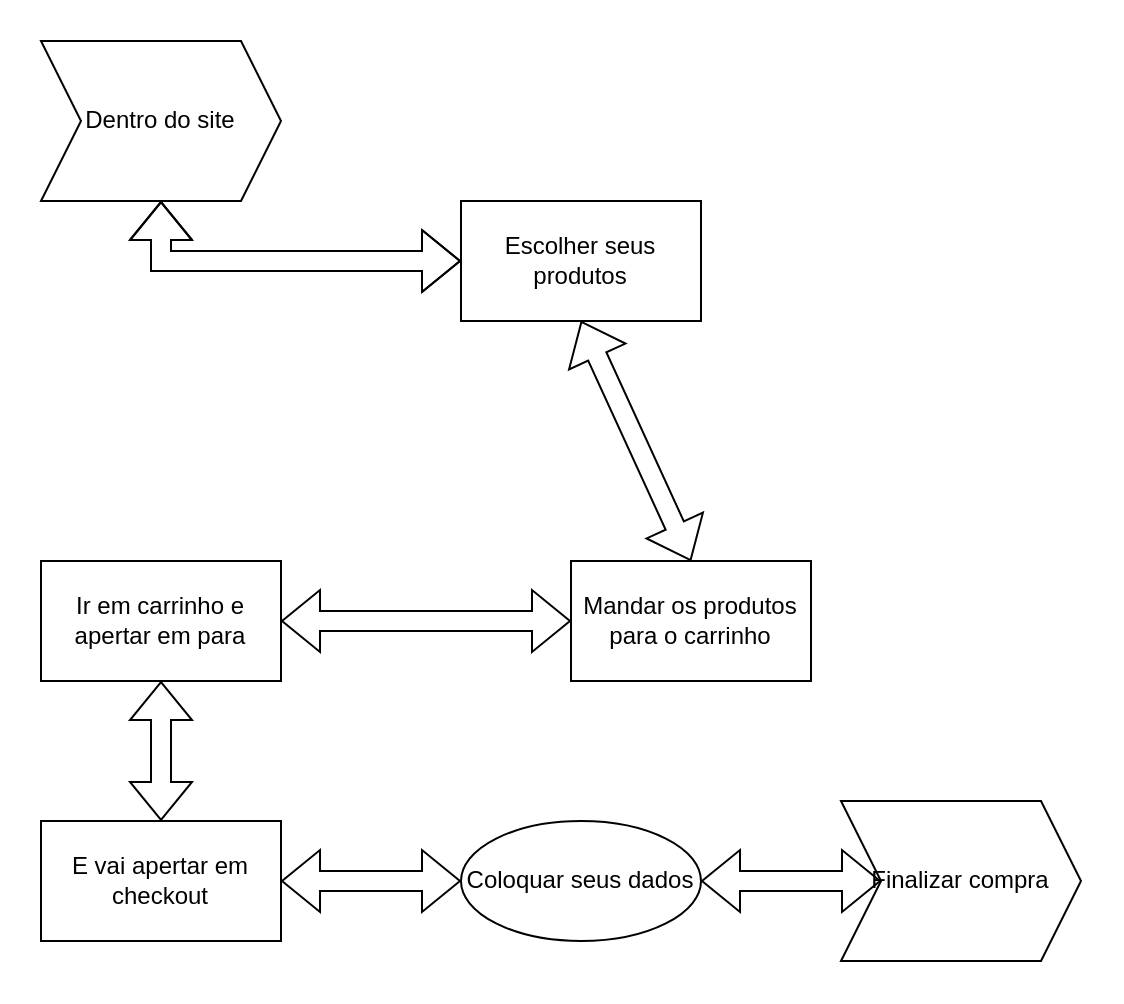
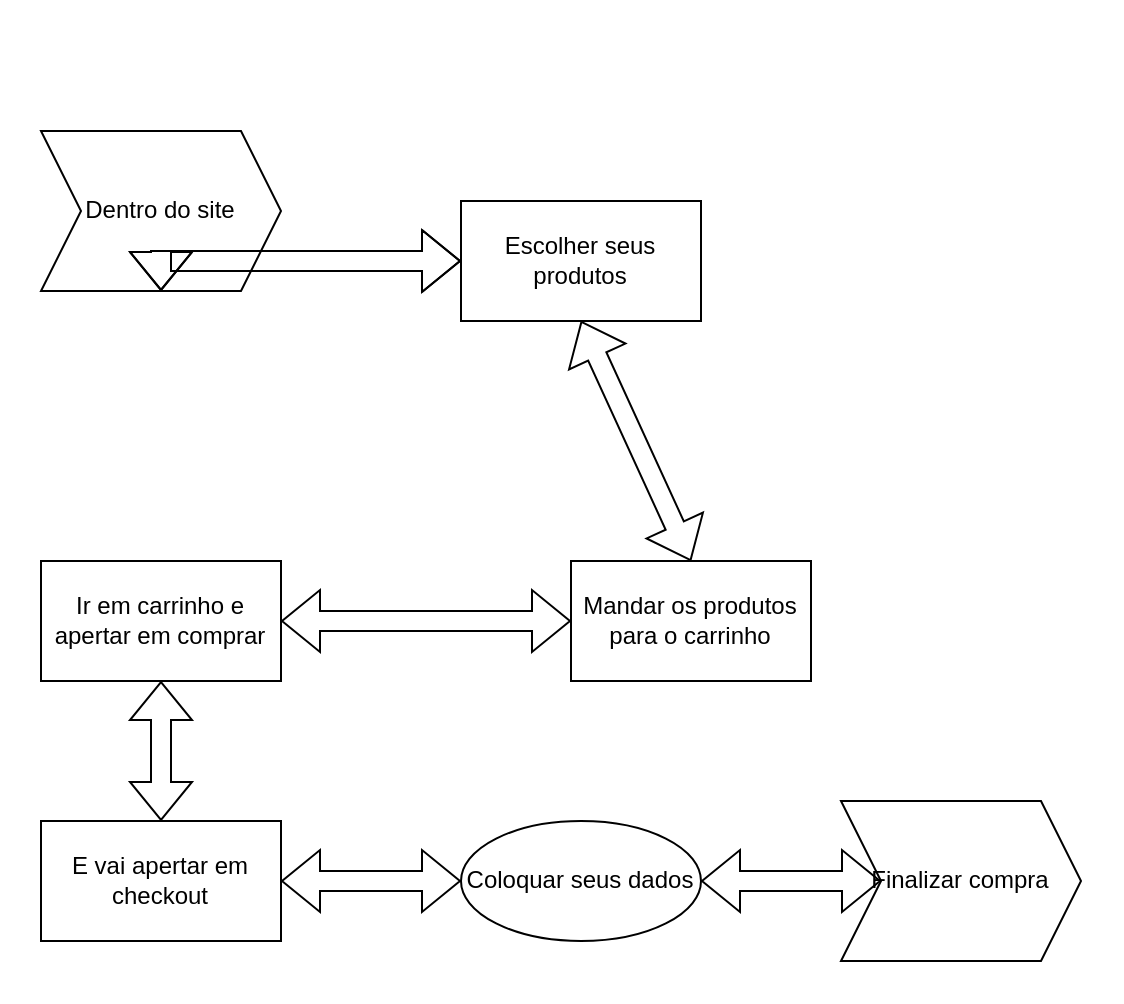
  <mxCell id="0" />
  <mxCell id="1" parent="0" />
  <mxCell id="2" value="Escolher seus produtos" style="rounded=0;whiteSpace=wrap;html=1;" vertex="1" parent="1"><mxGeometry x="230" y="100" width="120" height="60" as="geometry" /></mxCell>
  <mxCell id="3" value="Mandar os produtos para o carrinho" style="rounded=0;whiteSpace=wrap;html=1;" vertex="1" parent="1"><mxGeometry x="285" y="280" width="120" height="60" as="geometry" /></mxCell>
- <mxCell id="4" value="Ir em carrinho e apertar em para" style="rounded=0;whiteSpace=wrap;html=1;" vertex="1" parent="1"><mxGeometry x="20" y="280" width="120" height="60" as="geometry" /></mxCell>
+ <mxCell id="4" value="Ir em carrinho e apertar em comprar" style="rounded=0;whiteSpace=wrap;html=1;" vertex="1" parent="1"><mxGeometry x="20" y="280" width="120" height="60" as="geometry" /></mxCell>
  <mxCell id="5" value="E vai apertar em checkout" style="rounded=0;whiteSpace=wrap;html=1;" vertex="1" parent="1"><mxGeometry x="20" y="410" width="120" height="60" as="geometry" /></mxCell>
  <mxCell id="6" value="Coloquar seus dados" style="ellipse;whiteSpace=wrap;html=1;" vertex="1" parent="1"><mxGeometry x="230" y="410" width="120" height="60" as="geometry" /></mxCell>
  <mxCell id="7" value="Finalizar compra" style="shape=step;perimeter=stepPerimeter;whiteSpace=wrap;html=1;fixedSize=1;" vertex="1" parent="1"><mxGeometry x="420" y="400" width="120" height="80" as="geometry" /></mxCell>
- <mxCell id="8" value="Dentro do site" style="shape=step;perimeter=stepPerimeter;whiteSpace=wrap;html=1;fixedSize=1;" vertex="1" parent="1"><mxGeometry x="20" y="20" width="120" height="80" as="geometry" /></mxCell>
+ <mxCell id="8" value="Dentro do site" style="shape=step;perimeter=stepPerimeter;whiteSpace=wrap;html=1;fixedSize=1;" vertex="1" parent="1"><mxGeometry x="20" y="65" width="120" height="80" as="geometry" /></mxCell>
  <mxCell id="9" value="" style="shape=flexArrow;endArrow=classic;startArrow=classic;html=1;rounded=0;entryX=0.5;entryY=1;entryDx=0;entryDy=0;exitX=0;exitY=0.5;exitDx=0;exitDy=0;" edge="1" parent="1" source="2" target="8"><mxGeometry width="100" height="100" relative="1" as="geometry"><mxPoint x="330" y="460" as="sourcePoint" /><mxPoint x="430" y="360" as="targetPoint" /><Array as="points"><mxPoint x="80" y="130" /></Array></mxGeometry></mxCell>
  <mxCell id="10" value="" style="shape=flexArrow;endArrow=classic;startArrow=classic;html=1;rounded=0;entryX=0.5;entryY=1;entryDx=0;entryDy=0;exitX=0.5;exitY=0;exitDx=0;exitDy=0;" edge="1" parent="1" source="3" target="2"><mxGeometry width="100" height="100" relative="1" as="geometry"><mxPoint x="330" y="460" as="sourcePoint" /><mxPoint x="430" y="360" as="targetPoint" /></mxGeometry></mxCell>
  <mxCell id="11" value="" style="shape=flexArrow;endArrow=classic;startArrow=classic;html=1;rounded=0;entryX=0;entryY=0.5;entryDx=0;entryDy=0;" edge="1" parent="1" source="4" target="3"><mxGeometry width="100" height="100" relative="1" as="geometry"><mxPoint x="330" y="460" as="sourcePoint" /><mxPoint x="430" y="360" as="targetPoint" /></mxGeometry></mxCell>
  <mxCell id="12" value="" style="shape=flexArrow;endArrow=classic;startArrow=classic;html=1;rounded=0;entryX=0.5;entryY=1;entryDx=0;entryDy=0;exitX=0.5;exitY=0;exitDx=0;exitDy=0;" edge="1" parent="1" source="5" target="4"><mxGeometry width="100" height="100" relative="1" as="geometry"><mxPoint x="330" y="460" as="sourcePoint" /><mxPoint x="430" y="360" as="targetPoint" /></mxGeometry></mxCell>
  <mxCell id="13" value="" style="shape=flexArrow;endArrow=classic;startArrow=classic;html=1;rounded=0;exitX=0;exitY=0.5;exitDx=0;exitDy=0;" edge="1" parent="1" source="6" target="5"><mxGeometry width="100" height="100" relative="1" as="geometry"><mxPoint x="330" y="460" as="sourcePoint" /><mxPoint x="430" y="360" as="targetPoint" /></mxGeometry></mxCell>
  <mxCell id="14" value="" style="shape=flexArrow;endArrow=classic;startArrow=classic;html=1;rounded=0;entryX=0;entryY=0.5;entryDx=0;entryDy=0;exitX=1;exitY=0.5;exitDx=0;exitDy=0;" edge="1" parent="1" source="6" target="7"><mxGeometry width="100" height="100" relative="1" as="geometry"><mxPoint x="330" y="460" as="sourcePoint" /><mxPoint x="430" y="360" as="targetPoint" /></mxGeometry></mxCell>
